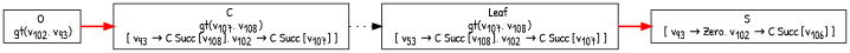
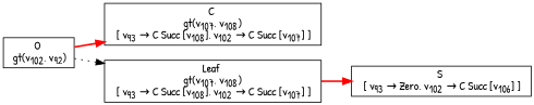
  digraph {
    fontname="Patrick Hand"
    rankdir=LR
    node [fillcolor=white fontname="Patrick Hand" shape=box style=filled]
    edge [color=red fontname="Patrick Hand" style=bold]
-   n1 [label=<O <BR/> gt(v<SUB>102</SUB>, v<SUB>93</SUB>)>]
+   n1 [label=<O <BR/> gt(v<SUB>102</SUB>, v<SUB>92</SUB>)>]
    n2 [label=<C <BR/> gt(v<SUB>107</SUB>, v<SUB>108</SUB>) <BR/>  [ v<SUB>93</SUB> &rarr; C Succ [v<SUB>108</SUB>], v<SUB>102</SUB> &rarr; C Succ [v<SUB>107</SUB>] ] >]
    n3 [label=<S <BR/>  [ v<SUB>93</SUB> &rarr; Zero, v<SUB>102</SUB> &rarr; C Succ [v<SUB>106</SUB>] ] >]
-   n4 [label=<Leaf <BR/> gt(v<SUB>107</SUB>, v<SUB>108</SUB>) <BR/>  [ v<SUB>53</SUB> &rarr; C Succ [v<SUB>108</SUB>], v<SUB>102</SUB> &rarr; C Succ [v<SUB>107</SUB>] ] >]
+   n4 [label=<Leaf <BR/> gt(v<SUB>107</SUB>, v<SUB>108</SUB>) <BR/>  [ v<SUB>93</SUB> &rarr; C Succ [v<SUB>108</SUB>], v<SUB>102</SUB> &rarr; C Succ [v<SUB>107</SUB>] ] >]
    n1 -> n2
-   n2 -> n4 [color=black style=dotted]
+   n1 -> n4 [color=black style=dotted]
    n4 -> n3
  }
